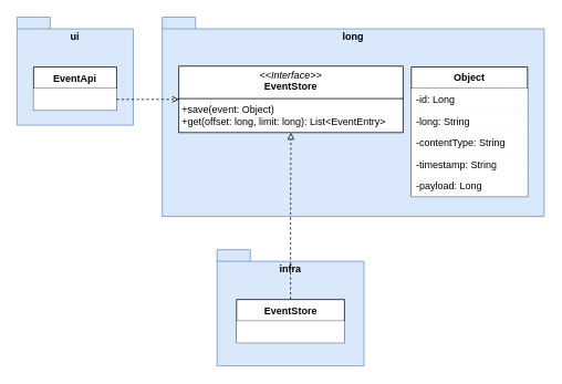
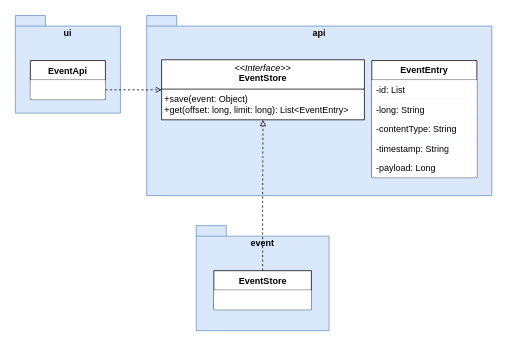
  <mxCell id="0" />
  <mxCell id="1" parent="0" />
  <mxCell id="2" value="ui" style="shape=folder;fontStyle=1;spacingTop=10;tabWidth=40;tabHeight=14;tabPosition=left;html=1;whiteSpace=wrap;verticalAlign=top;fillColor=#dae8fc;strokeColor=#6c8ebf;" vertex="1" parent="1"><mxGeometry x="20" y="20" width="140" height="130" as="geometry" /></mxCell>
- <mxCell id="3" value="long" style="shape=folder;fontStyle=1;spacingTop=10;tabWidth=40;tabHeight=14;tabPosition=left;html=1;whiteSpace=wrap;verticalAlign=top;fillColor=#dae8fc;strokeColor=#6c8ebf;" vertex="1" parent="1"><mxGeometry x="195" y="20" width="460" height="240" as="geometry" /></mxCell>
- <mxCell id="4" value="infra" style="shape=folder;fontStyle=1;spacingTop=10;tabWidth=40;tabHeight=14;tabPosition=left;html=1;whiteSpace=wrap;verticalAlign=top;fillColor=#dae8fc;strokeColor=#6c8ebf;" vertex="1" parent="1"><mxGeometry x="261" y="300" width="177" height="140" as="geometry" /></mxCell>
+ <mxCell id="3" value="api" style="shape=folder;fontStyle=1;spacingTop=10;tabWidth=40;tabHeight=14;tabPosition=left;html=1;whiteSpace=wrap;verticalAlign=top;fillColor=#dae8fc;strokeColor=#6c8ebf;" vertex="1" parent="1"><mxGeometry x="195" y="20" width="460" height="240" as="geometry" /></mxCell>
+ <mxCell id="4" value="event" style="shape=folder;fontStyle=1;spacingTop=10;tabWidth=40;tabHeight=14;tabPosition=left;html=1;whiteSpace=wrap;verticalAlign=top;fillColor=#dae8fc;strokeColor=#6c8ebf;" vertex="1" parent="1"><mxGeometry x="261" y="300" width="177" height="140" as="geometry" /></mxCell>
  <mxCell id="5" value="EventApi" style="swimlane;fontStyle=1;align=center;verticalAlign=top;childLayout=stackLayout;horizontal=1;startSize=26;horizontalStack=0;resizeParent=1;resizeParentMax=0;resizeLast=0;collapsible=1;marginBottom=0;whiteSpace=wrap;html=1;fillColor=default;" vertex="1" parent="1"><mxGeometry x="40" y="80" width="100" height="52" as="geometry" /></mxCell>
  <mxCell id="6" value="&amp;nbsp;" style="text;strokeColor=none;fillColor=default;align=left;verticalAlign=top;spacingLeft=4;spacingRight=4;overflow=hidden;rotatable=0;points=[[0,0.5],[1,0.5]];portConstraint=eastwest;whiteSpace=wrap;html=1;" vertex="1" parent="5"><mxGeometry y="26" width="100" height="26" as="geometry" /></mxCell>
- <mxCell id="7" value="&lt;b&gt;Object&lt;/b&gt;" style="swimlane;fontStyle=0;childLayout=stackLayout;horizontal=1;startSize=26;fillColor=default;horizontalStack=0;resizeParent=1;resizeParentMax=0;resizeLast=0;collapsible=1;marginBottom=0;whiteSpace=wrap;html=1;" vertex="1" parent="1"><mxGeometry x="495" y="80" width="140" height="156" as="geometry" /></mxCell>
- <mxCell id="8" value="-id: Long" style="text;strokeColor=none;fillColor=default;align=left;verticalAlign=top;spacingLeft=4;spacingRight=4;overflow=hidden;rotatable=0;points=[[0,0.5],[1,0.5]];portConstraint=eastwest;whiteSpace=wrap;html=1;" vertex="1" parent="7"><mxGeometry y="26" width="140" height="26" as="geometry" /></mxCell>
+ <mxCell id="7" value="&lt;b&gt;EventEntry&lt;/b&gt;" style="swimlane;fontStyle=0;childLayout=stackLayout;horizontal=1;startSize=26;fillColor=default;horizontalStack=0;resizeParent=1;resizeParentMax=0;resizeLast=0;collapsible=1;marginBottom=0;whiteSpace=wrap;html=1;" vertex="1" parent="1"><mxGeometry x="495" y="80" width="140" height="156" as="geometry" /></mxCell>
+ <mxCell id="8" value="-id: List" style="text;strokeColor=none;fillColor=default;align=left;verticalAlign=top;spacingLeft=4;spacingRight=4;overflow=hidden;rotatable=0;points=[[0,0.5],[1,0.5]];portConstraint=eastwest;whiteSpace=wrap;html=1;" vertex="1" parent="7"><mxGeometry y="26" width="140" height="26" as="geometry" /></mxCell>
  <mxCell id="9" value="-long: String" style="text;strokeColor=none;fillColor=default;align=left;verticalAlign=top;spacingLeft=4;spacingRight=4;overflow=hidden;rotatable=0;points=[[0,0.5],[1,0.5]];portConstraint=eastwest;whiteSpace=wrap;html=1;" vertex="1" parent="7"><mxGeometry y="52" width="140" height="26" as="geometry" /></mxCell>
  <mxCell id="10" value="-contentType: String" style="text;strokeColor=none;fillColor=default;align=left;verticalAlign=top;spacingLeft=4;spacingRight=4;overflow=hidden;rotatable=0;points=[[0,0.5],[1,0.5]];portConstraint=eastwest;whiteSpace=wrap;html=1;" vertex="1" parent="7"><mxGeometry y="78" width="140" height="26" as="geometry" /></mxCell>
  <mxCell id="11" value="-timestamp: String" style="text;strokeColor=none;fillColor=default;align=left;verticalAlign=top;spacingLeft=4;spacingRight=4;overflow=hidden;rotatable=0;points=[[0,0.5],[1,0.5]];portConstraint=eastwest;whiteSpace=wrap;html=1;" vertex="1" parent="7"><mxGeometry y="104" width="140" height="26" as="geometry" /></mxCell>
  <mxCell id="12" value="-payload: Long" style="text;strokeColor=none;fillColor=default;align=left;verticalAlign=top;spacingLeft=4;spacingRight=4;overflow=hidden;rotatable=0;points=[[0,0.5],[1,0.5]];portConstraint=eastwest;whiteSpace=wrap;html=1;" vertex="1" parent="7"><mxGeometry y="130" width="140" height="26" as="geometry" /></mxCell>
  <mxCell id="13" value="&lt;p style=&quot;margin:0px;margin-top:4px;text-align:center;&quot;&gt;&lt;i&gt;&amp;lt;&amp;lt;Interface&amp;gt;&amp;gt;&lt;/i&gt;&lt;br&gt;&lt;b&gt;EventStore&lt;/b&gt;&lt;/p&gt;&lt;hr size=&quot;1&quot; style=&quot;border-style:solid;&quot;&gt;&lt;p style=&quot;margin:0px;margin-left:4px;&quot;&gt;+save(event: Object)&lt;br&gt;+get(offset: long, limit: long): List&amp;lt;EventEntry&amp;gt;&lt;/p&gt;" style="verticalAlign=top;align=left;overflow=fill;html=1;whiteSpace=wrap;fillColor=default;" vertex="1" parent="1"><mxGeometry x="215" y="79" width="270" height="80" as="geometry" /></mxCell>
  <mxCell id="14" style="edgeStyle=orthogonalEdgeStyle;rounded=0;orthogonalLoop=1;jettySize=auto;html=1;dashed=1;endArrow=block;endFill=0;" edge="1" parent="1" source="15" target="13"><mxGeometry relative="1" as="geometry" /></mxCell>
  <mxCell id="15" value="EventStore" style="swimlane;fontStyle=1;align=center;verticalAlign=top;childLayout=stackLayout;horizontal=1;startSize=26;horizontalStack=0;resizeParent=1;resizeParentMax=0;resizeLast=0;collapsible=1;marginBottom=0;whiteSpace=wrap;html=1;fillColor=default;" vertex="1" parent="1"><mxGeometry x="284.5" y="360" width="130" height="52" as="geometry" /></mxCell>
  <mxCell id="16" value="&amp;nbsp;" style="text;strokeColor=none;fillColor=default;align=left;verticalAlign=top;spacingLeft=4;spacingRight=4;overflow=hidden;rotatable=0;points=[[0,0.5],[1,0.5]];portConstraint=eastwest;whiteSpace=wrap;html=1;" vertex="1" parent="15"><mxGeometry y="26" width="130" height="26" as="geometry" /></mxCell>
  <mxCell id="17" style="edgeStyle=orthogonalEdgeStyle;rounded=0;orthogonalLoop=1;jettySize=auto;html=1;entryX=0;entryY=0.5;entryDx=0;entryDy=0;dashed=1;endArrow=open;endFill=0;" edge="1" parent="1" source="6" target="13"><mxGeometry relative="1" as="geometry" /></mxCell>
